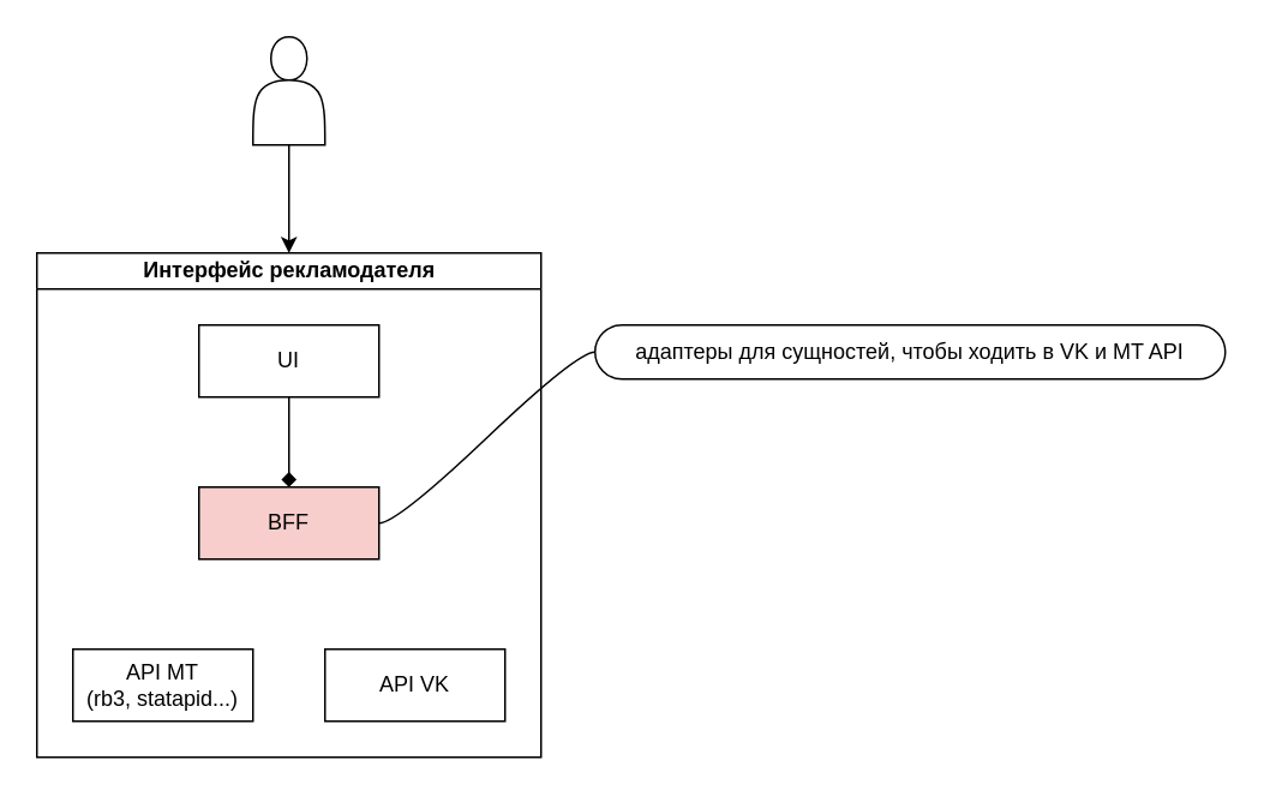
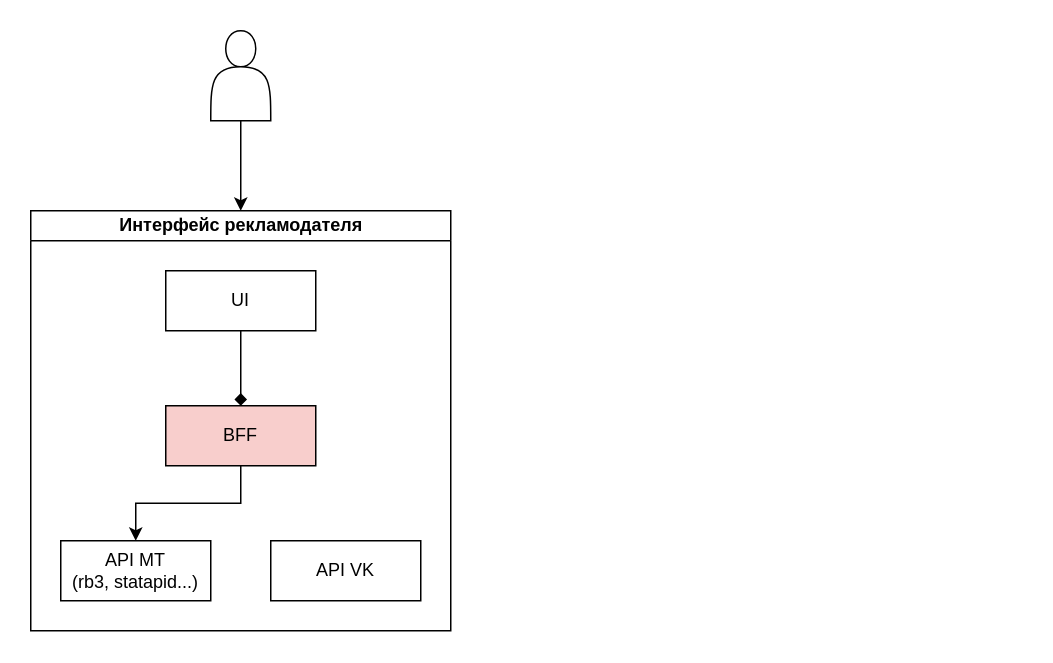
  <mxCell id="0" />
  <mxCell id="1" parent="0" />
  <mxCell id="2" style="edgeStyle=orthogonalEdgeStyle;rounded=0;orthogonalLoop=1;jettySize=auto;html=1;exitX=0.5;exitY=1;exitDx=0;exitDy=0;entryX=0.5;entryY=0;entryDx=0;entryDy=0;" edge="1" parent="1" source="3" target="4"><mxGeometry relative="1" as="geometry" /></mxCell>
  <mxCell id="3" value="" style="shape=actor;whiteSpace=wrap;html=1;" vertex="1" parent="1"><mxGeometry x="140" y="20" width="40" height="60" as="geometry" /></mxCell>
  <mxCell id="4" value="Интерфейс рекламодателя" style="swimlane;html=1;startSize=20;horizontal=1;childLayout=treeLayout;horizontalTree=0;resizable=0;containerType=tree;" vertex="1" parent="1"><mxGeometry x="20" y="140" width="280" height="280" as="geometry" /></mxCell>
  <mxCell id="5" value="UI" style="whiteSpace=wrap;html=1;" vertex="1" parent="4"><mxGeometry x="90" y="40" width="100" height="40" as="geometry" /></mxCell>
  <mxCell id="6" value="BFF" style="whiteSpace=wrap;html=1;fillColor=#f8cecc;" vertex="1" parent="4"><mxGeometry x="90" y="130" width="100" height="40" as="geometry" /></mxCell>
  <mxCell id="7" value="" style="edgeStyle=orthogonalEdgeStyle;rounded=0;orthogonalLoop=1;jettySize=auto;html=1;endArrow=diamond;" edge="1" source="5" target="6" parent="4"><mxGeometry relative="1" as="geometry" /></mxCell>
+ <mxCell id="8" value="" style="edgeStyle=orthogonalEdgeStyle;rounded=0;orthogonalLoop=1;jettySize=auto;html=1;" edge="1" target="9" source="6" parent="4"><mxGeometry relative="1" as="geometry"><mxPoint x="300" y="280" as="sourcePoint" /></mxGeometry></mxCell>
  <mxCell id="9" value="API MT&lt;br&gt;(rb3, statapid...)" style="whiteSpace=wrap;html=1;" vertex="1" parent="4"><mxGeometry x="20" y="220" width="100" height="40" as="geometry" /></mxCell>
  <mxCell id="10" value="API VK" style="whiteSpace=wrap;html=1;" vertex="1" parent="4"><mxGeometry x="160" y="220" width="100" height="40" as="geometry" /></mxCell>
- <mxCell id="11" value="адаптеры для сущностей, чтобы ходить в VK и MT API" style="whiteSpace=wrap;html=1;rounded=1;arcSize=50;align=center;verticalAlign=middle;strokeWidth=1;autosize=1;spacing=4;treeFolding=1;treeMoving=1;newEdgeStyle={&quot;edgeStyle&quot;:&quot;entityRelationEdgeStyle&quot;,&quot;startArrow&quot;:&quot;none&quot;,&quot;endArrow&quot;:&quot;none&quot;,&quot;segment&quot;:10,&quot;curved&quot;:1};" vertex="1" parent="1"><mxGeometry x="330" y="180" width="350" height="30" as="geometry" /></mxCell>
- <mxCell id="12" value="" style="edgeStyle=entityRelationEdgeStyle;startArrow=none;endArrow=none;segment=10;curved=1;exitX=1;exitY=0.5;exitDx=0;exitDy=0;" edge="1" target="11" parent="1" source="6"><mxGeometry relative="1" as="geometry"><mxPoint x="250" y="303" as="sourcePoint" /></mxGeometry></mxCell>
